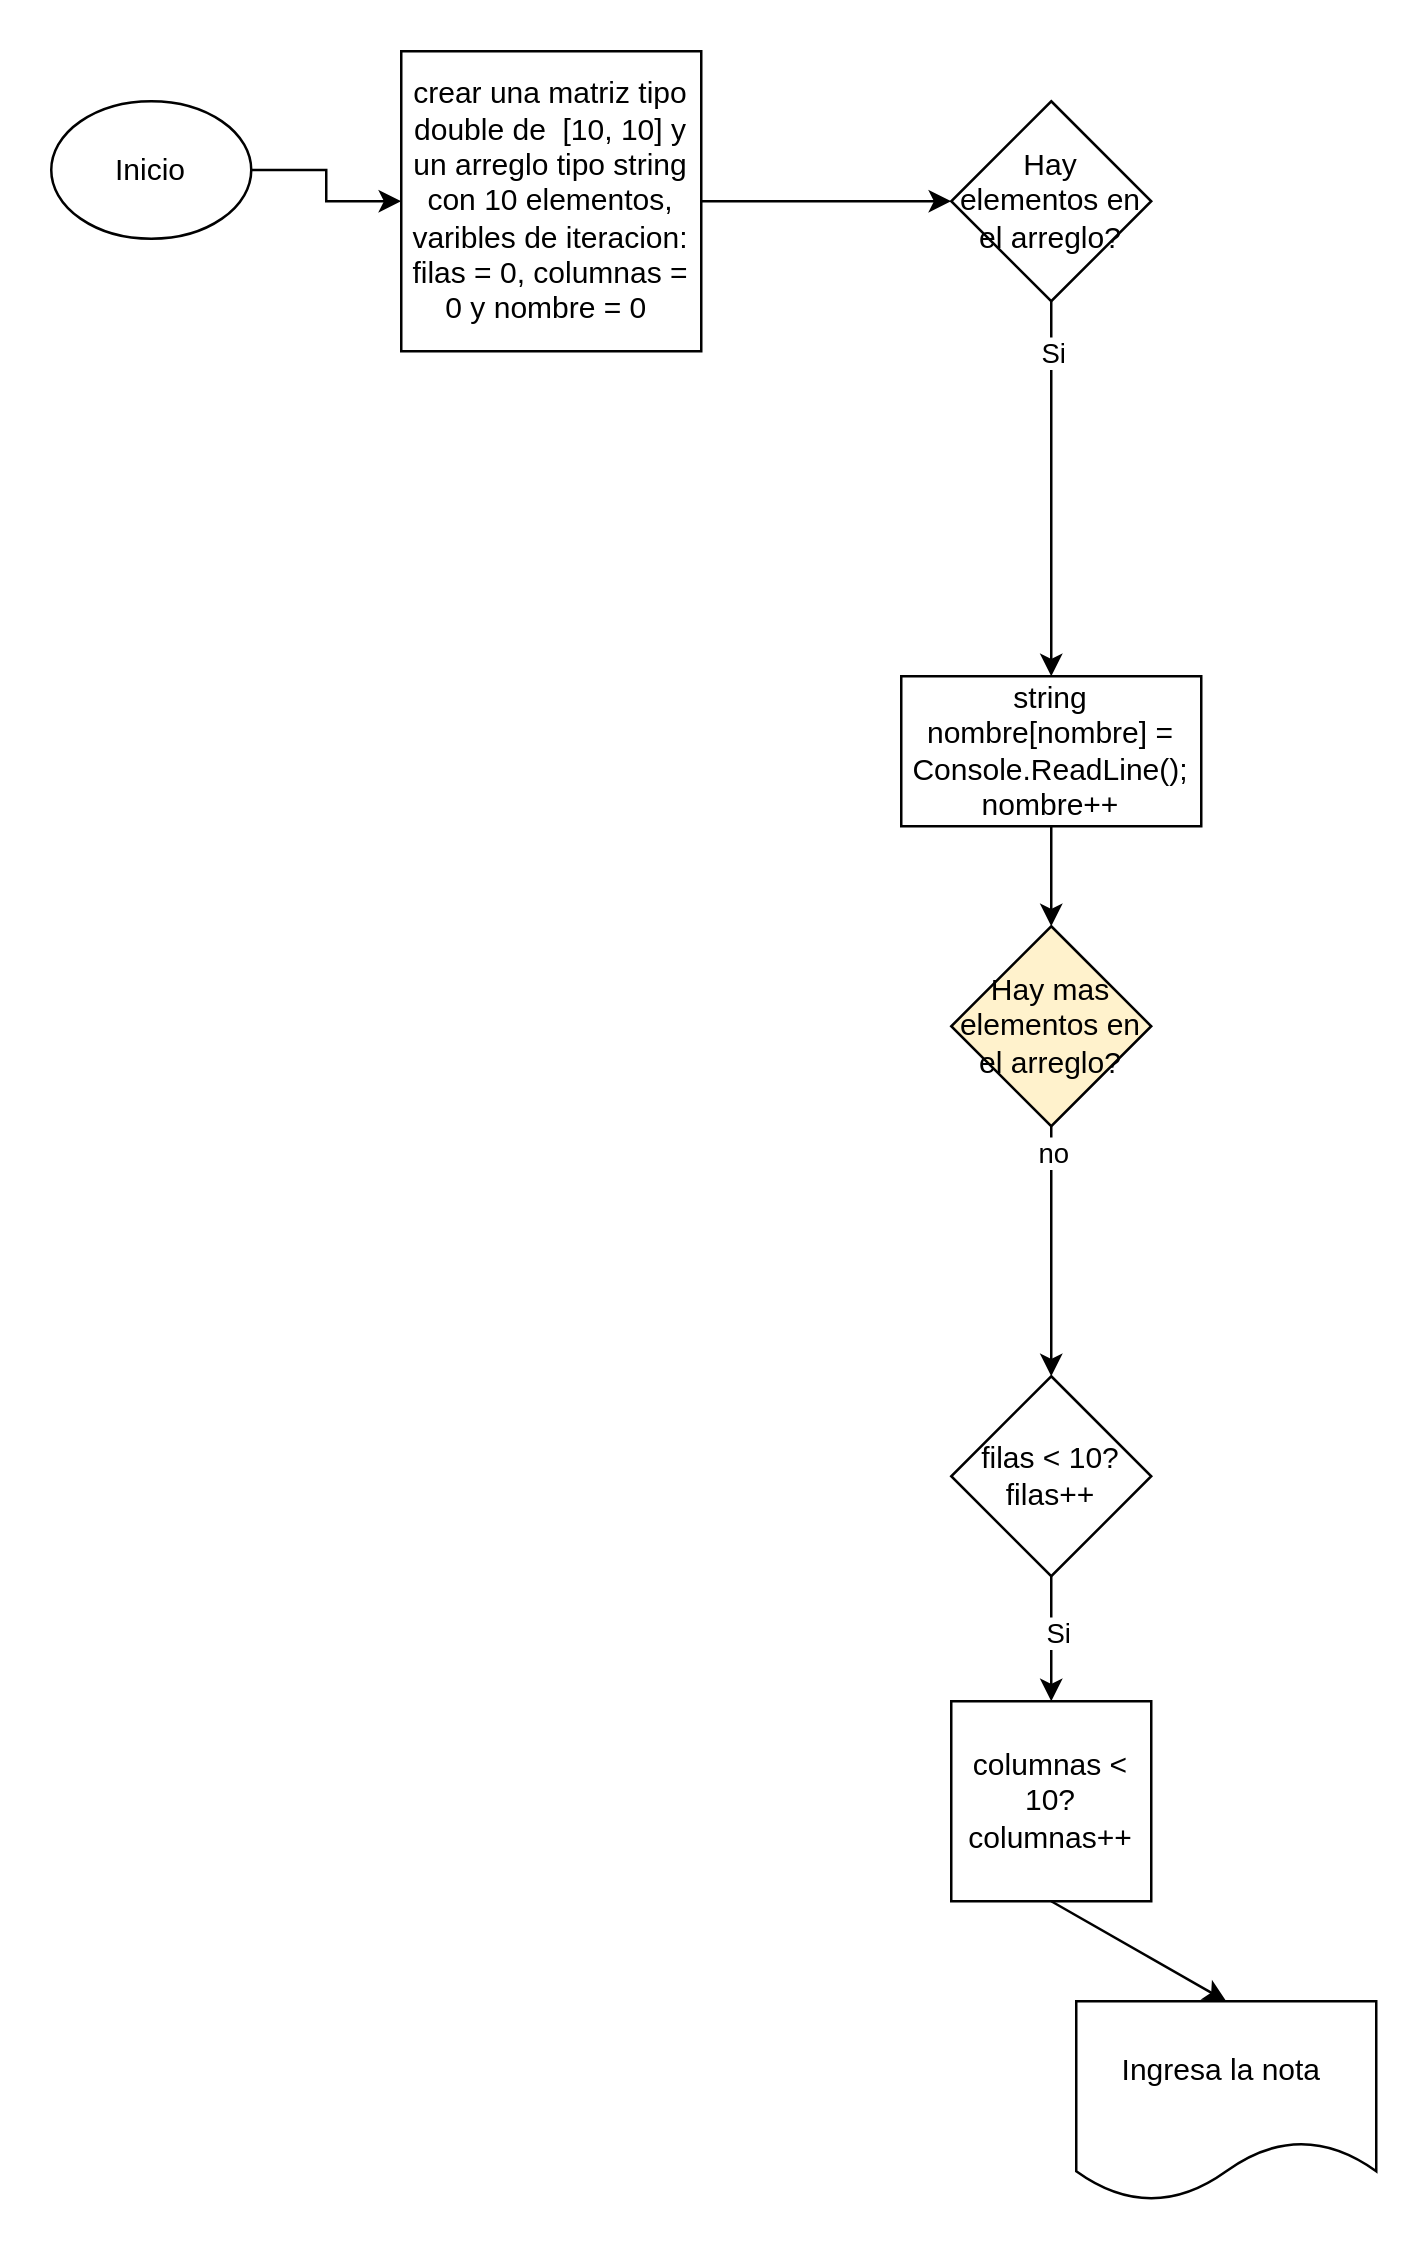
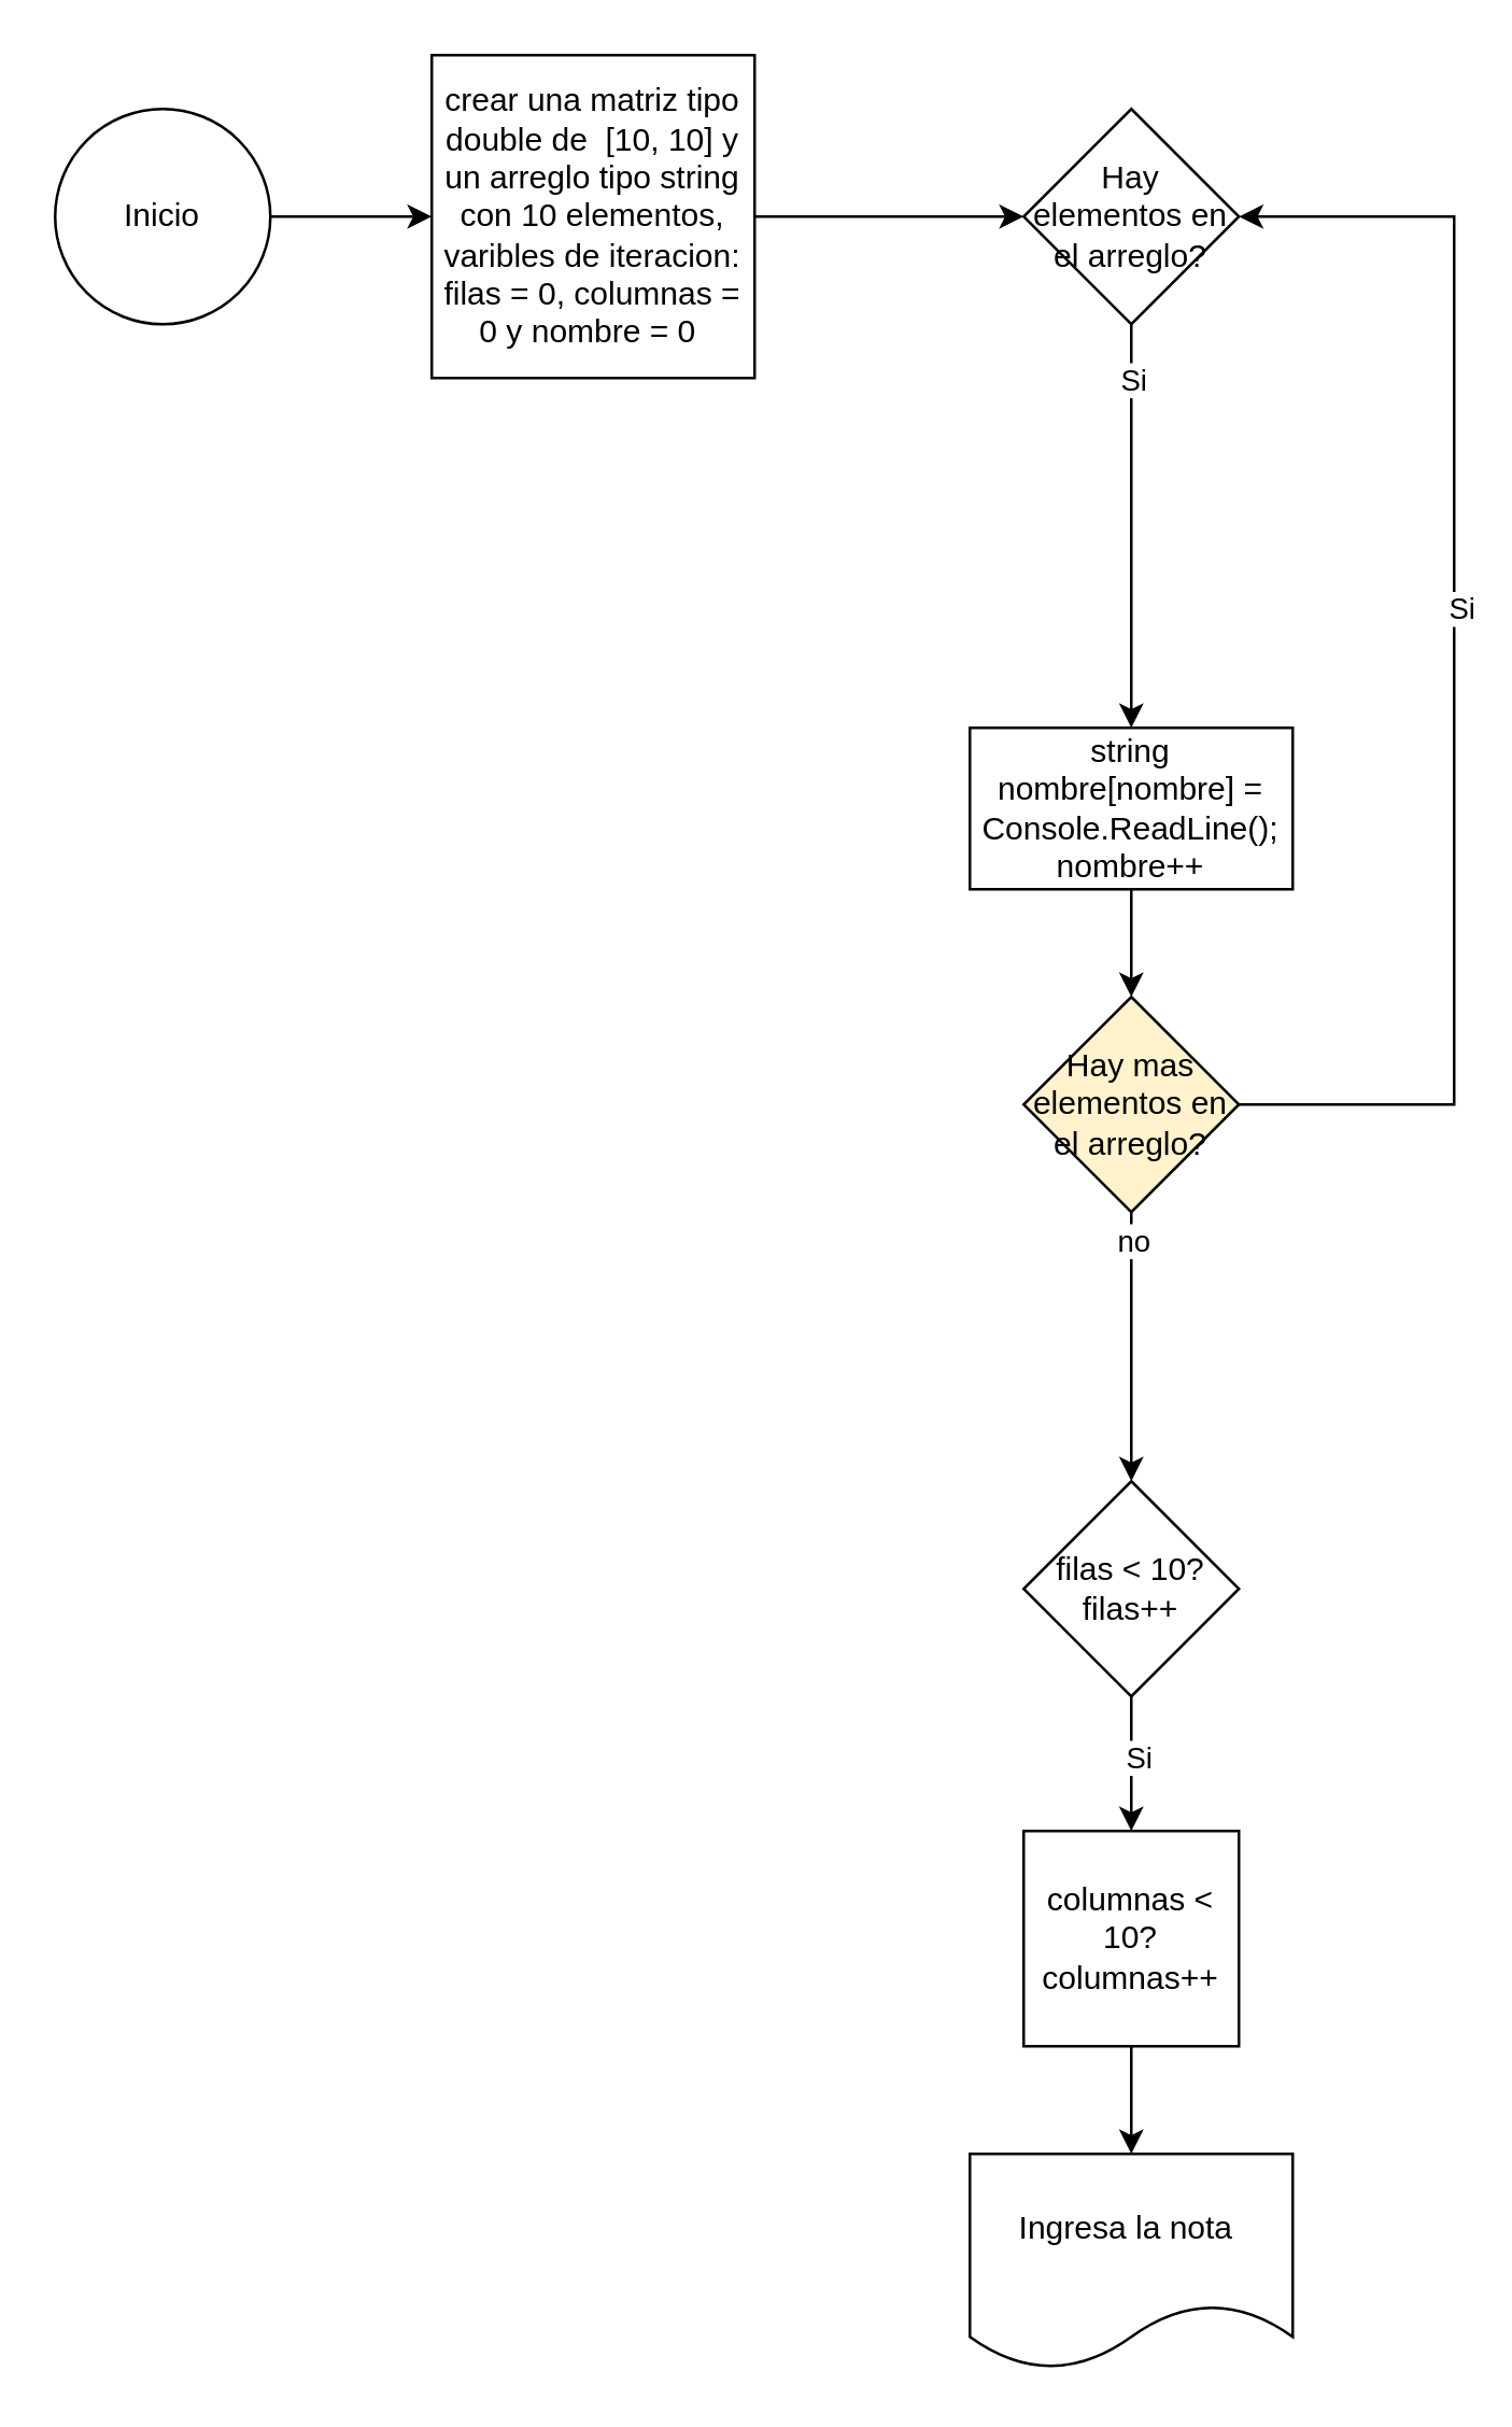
  <mxCell id="0" />
  <mxCell id="1" parent="0" />
  <mxCell id="2" value="" style="edgeStyle=orthogonalEdgeStyle;rounded=0;orthogonalLoop=1;jettySize=auto;html=1;" edge="1" parent="1" source="3" target="5"><mxGeometry relative="1" as="geometry" /></mxCell>
- <mxCell id="3" value="Inicio" style="ellipse;whiteSpace=wrap;html=1;aspect=fixed;" vertex="1" parent="1"><mxGeometry x="20" y="40" width="80" height="55" as="geometry" /></mxCell>
+ <mxCell id="3" value="Inicio" style="ellipse;whiteSpace=wrap;html=1;aspect=fixed;" vertex="1" parent="1"><mxGeometry x="20" y="40" width="80" height="80" as="geometry" /></mxCell>
  <mxCell id="4" value="" style="edgeStyle=orthogonalEdgeStyle;rounded=0;orthogonalLoop=1;jettySize=auto;html=1;" edge="1" parent="1" source="5" target="8"><mxGeometry relative="1" as="geometry" /></mxCell>
  <mxCell id="5" value="crear una matriz tipo double de&amp;nbsp; [10, 10] y un arreglo tipo string con 10 elementos, varibles de iteracion: filas = 0, columnas = 0 y nombre = 0&amp;nbsp;" style="whiteSpace=wrap;html=1;" vertex="1" parent="1"><mxGeometry x="160" y="20" width="120" height="120" as="geometry" /></mxCell>
  <mxCell id="6" value="" style="edgeStyle=orthogonalEdgeStyle;rounded=0;orthogonalLoop=1;jettySize=auto;html=1;" edge="1" parent="1" source="8" target="10"><mxGeometry relative="1" as="geometry" /></mxCell>
  <mxCell id="7" value="Si" style="edgeLabel;html=1;align=center;verticalAlign=middle;resizable=0;points=[];" vertex="1" connectable="0" parent="6"><mxGeometry x="-0.147" y="1" relative="1" as="geometry"><mxPoint x="-1" y="-44" as="offset" /></mxGeometry></mxCell>
  <mxCell id="8" value="Hay elementos en el arreglo?" style="rhombus;whiteSpace=wrap;html=1;" vertex="1" parent="1"><mxGeometry x="380" y="40" width="80" height="80" as="geometry" /></mxCell>
  <mxCell id="9" value="" style="edgeStyle=orthogonalEdgeStyle;rounded=0;orthogonalLoop=1;jettySize=auto;html=1;" edge="1" parent="1" source="10" target="13"><mxGeometry relative="1" as="geometry" /></mxCell>
  <mxCell id="10" value="&lt;div&gt;&lt;span style=&quot;background-color: transparent; color: light-dark(rgb(0, 0, 0), rgb(255, 255, 255));&quot;&gt;string nombre[nombre] = Console.ReadLine();&lt;/span&gt;&lt;/div&gt;&lt;div&gt;&lt;span style=&quot;background-color: transparent; color: light-dark(rgb(0, 0, 0), rgb(255, 255, 255));&quot;&gt;nombre++&lt;/span&gt;&lt;/div&gt;" style="whiteSpace=wrap;html=1;" vertex="1" parent="1"><mxGeometry x="360" y="270" width="120" height="60" as="geometry" /></mxCell>
  <mxCell id="11" value="" style="edgeStyle=orthogonalEdgeStyle;rounded=0;orthogonalLoop=1;jettySize=auto;html=1;" edge="1" parent="1" source="13" target="18"><mxGeometry relative="1" as="geometry" /></mxCell>
  <mxCell id="12" value="no" style="edgeLabel;html=1;align=center;verticalAlign=middle;resizable=0;points=[];" vertex="1" connectable="0" parent="11"><mxGeometry x="-0.208" y="1" relative="1" as="geometry"><mxPoint x="-1" y="-30" as="offset" /></mxGeometry></mxCell>
  <mxCell id="13" value="Hay mas elementos en el arreglo?" style="rhombus;whiteSpace=wrap;html=1;fillColor=#fff2cc;" vertex="1" parent="1"><mxGeometry x="380" y="370" width="80" height="80" as="geometry" /></mxCell>
+ <mxCell id="14" value="" style="endArrow=classic;html=1;rounded=0;exitX=1;exitY=0.5;exitDx=0;exitDy=0;entryX=1;entryY=0.5;entryDx=0;entryDy=0;" edge="1" parent="1" source="13" target="8"><mxGeometry width="50" height="50" relative="1" as="geometry"><mxPoint x="380" y="390" as="sourcePoint" /><mxPoint x="550" y="110" as="targetPoint" /><Array as="points"><mxPoint x="540" y="410" /><mxPoint x="540" y="80" /></Array></mxGeometry></mxCell>
+ <mxCell id="15" value="Si" style="edgeLabel;html=1;align=center;verticalAlign=middle;resizable=0;points=[];" vertex="1" connectable="0" parent="14"><mxGeometry x="0.081" y="-2" relative="1" as="geometry"><mxPoint as="offset" /></mxGeometry></mxCell>
  <mxCell id="16" value="" style="edgeStyle=orthogonalEdgeStyle;rounded=0;orthogonalLoop=1;jettySize=auto;html=1;" edge="1" parent="1" source="18" target="19"><mxGeometry relative="1" as="geometry" /></mxCell>
  <mxCell id="17" value="Si" style="edgeLabel;html=1;align=center;verticalAlign=middle;resizable=0;points=[];" vertex="1" connectable="0" parent="16"><mxGeometry x="-0.114" y="2" relative="1" as="geometry"><mxPoint as="offset" /></mxGeometry></mxCell>
  <mxCell id="18" value="filas &amp;lt; 10? filas++" style="rhombus;whiteSpace=wrap;html=1;" vertex="1" parent="1"><mxGeometry x="380" y="550" width="80" height="80" as="geometry" /></mxCell>
  <mxCell id="19" value="columnas &amp;lt; 10? columnas++" style="whiteSpace=wrap;html=1;rounded=0;" vertex="1" parent="1"><mxGeometry x="380" y="680" width="80" height="80" as="geometry" /></mxCell>
- <mxCell id="20" value="Ingresa la nota&amp;nbsp;" style="shape=document;whiteSpace=wrap;html=1;boundedLbl=1;" vertex="1" parent="1"><mxGeometry x="430" y="800" width="120" height="80" as="geometry" /></mxCell>
+ <mxCell id="20" value="Ingresa la nota&amp;nbsp;" style="shape=document;whiteSpace=wrap;html=1;boundedLbl=1;" vertex="1" parent="1"><mxGeometry x="360" y="800" width="120" height="80" as="geometry" /></mxCell>
  <mxCell id="21" value="" style="endArrow=classic;html=1;rounded=0;exitX=0.5;exitY=1;exitDx=0;exitDy=0;entryX=0.5;entryY=0;entryDx=0;entryDy=0;" edge="1" parent="1" source="19" target="20"><mxGeometry width="50" height="50" relative="1" as="geometry"><mxPoint x="320" y="620" as="sourcePoint" /><mxPoint x="370" y="570" as="targetPoint" /></mxGeometry></mxCell>
